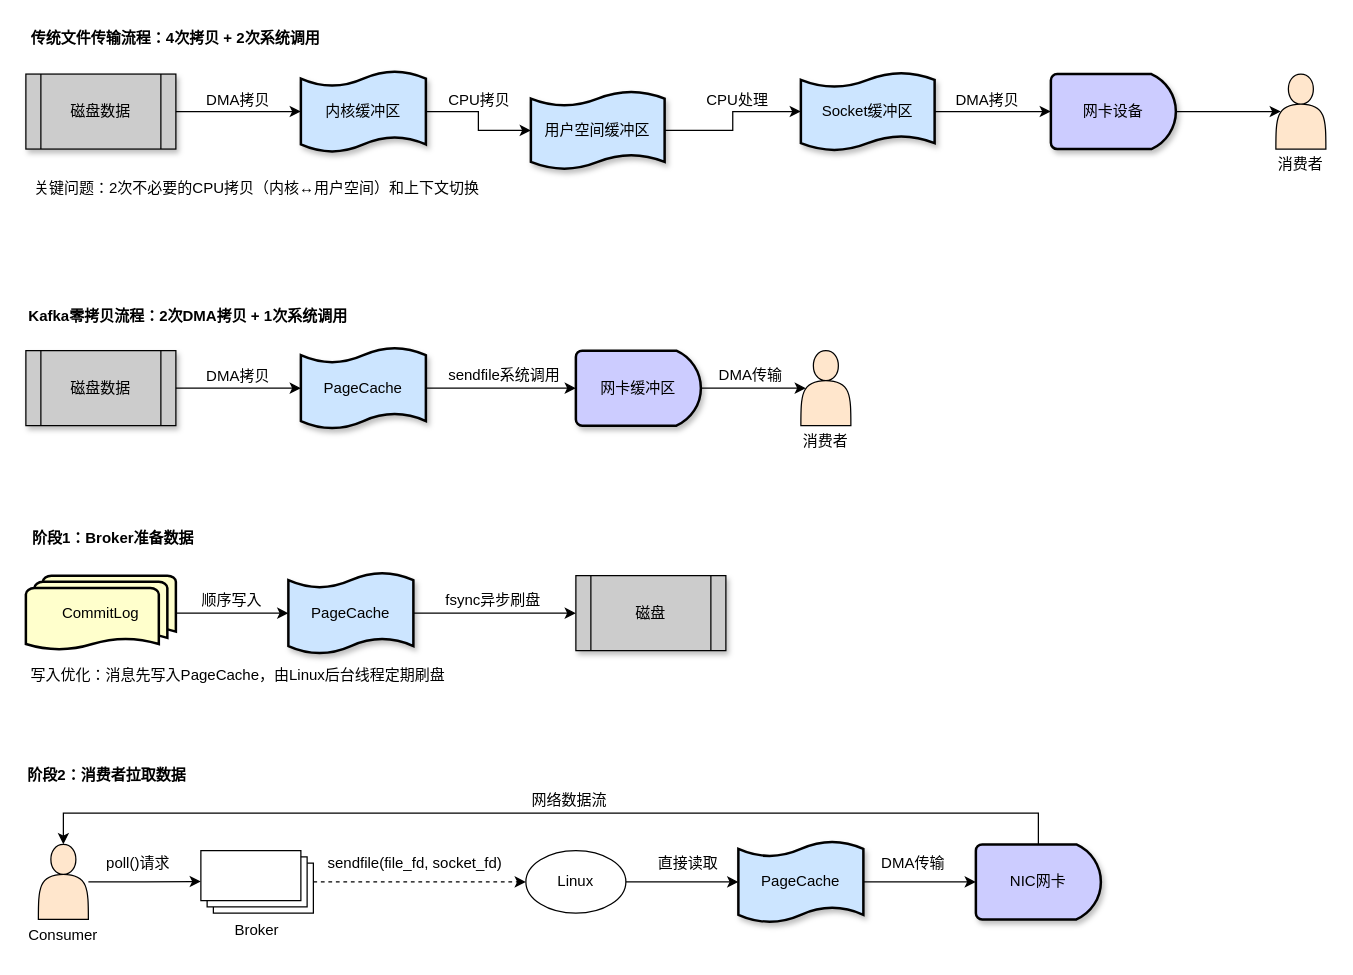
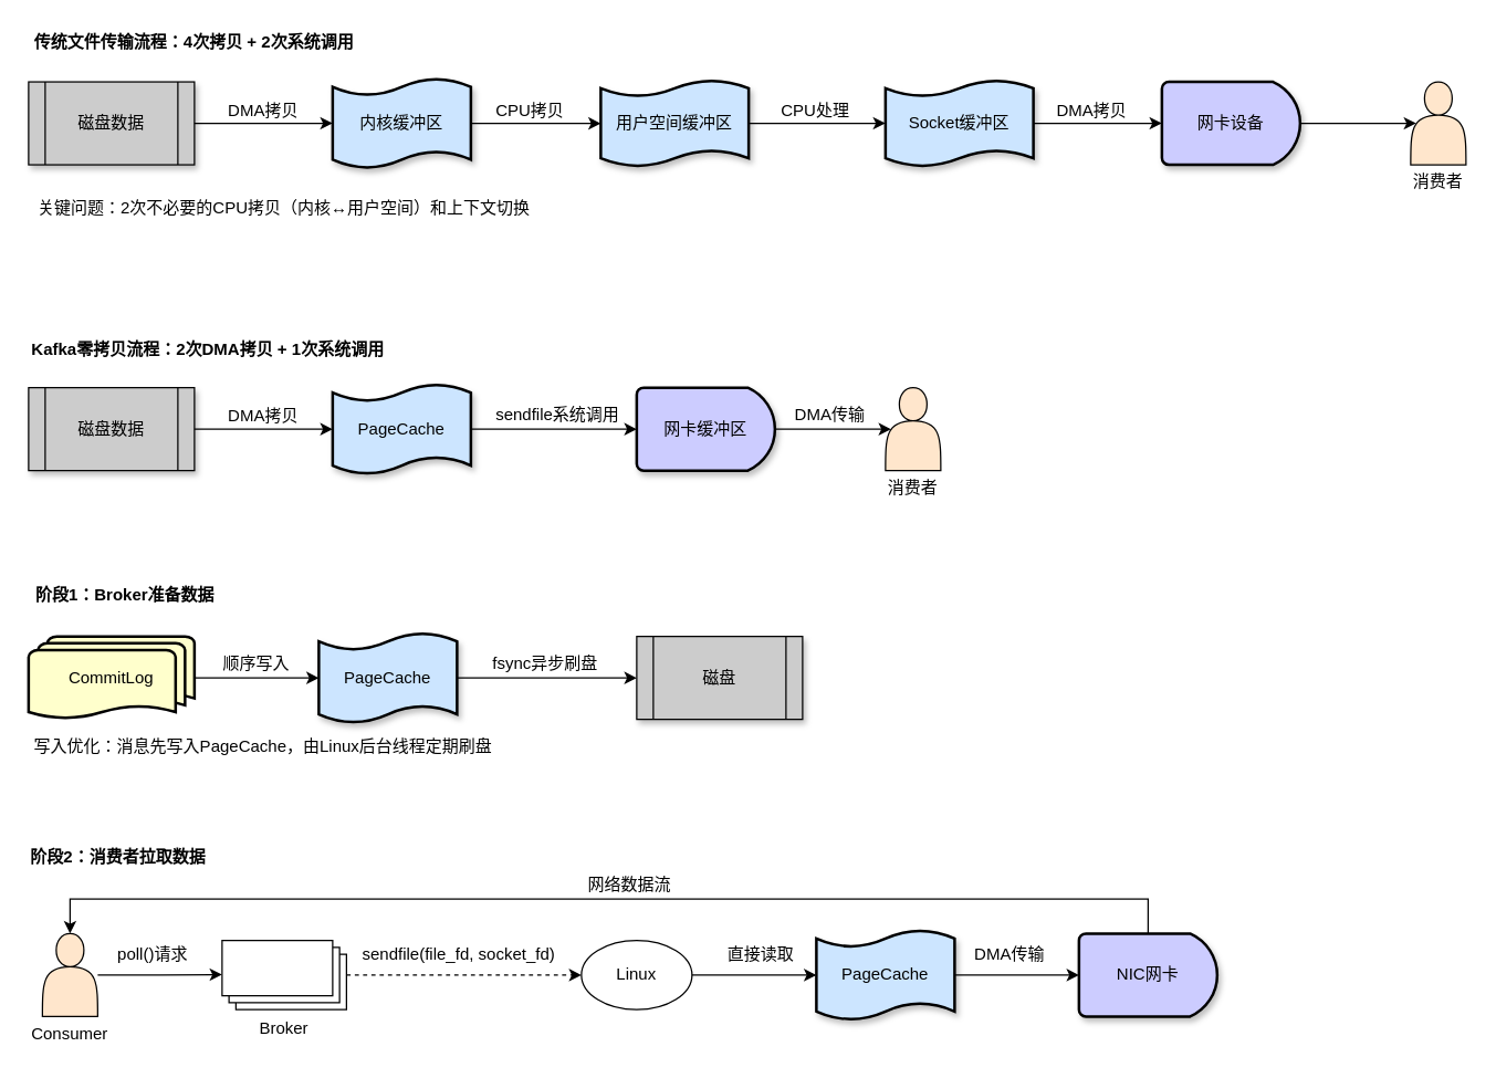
  <mxCell id="0" />
  <mxCell id="1" parent="0" />
  <mxCell id="2" value="消费者" style="text;strokeColor=none;align=center;fillColor=none;html=1;verticalAlign=middle;whiteSpace=wrap;rounded=0;" vertex="1" parent="1"><mxGeometry x="1020" y="121.25" width="40" height="20" as="geometry" /></mxCell>
  <mxCell id="3" value="" style="group" vertex="1" connectable="0" parent="1"><mxGeometry x="20" y="20" width="1040" height="140" as="geometry" /></mxCell>
  <mxCell id="4" value="&lt;b&gt;传统文件传输流程：4次拷贝 + 2次系统调用&lt;/b&gt;" style="text;strokeColor=none;align=center;fillColor=none;html=1;verticalAlign=middle;whiteSpace=wrap;rounded=0;" vertex="1" parent="3"><mxGeometry width="240" height="20" as="geometry" /></mxCell>
  <mxCell id="5" value="" style="group" vertex="1" connectable="0" parent="3"><mxGeometry y="36.25" width="1040" height="103.75" as="geometry" /></mxCell>
  <mxCell id="6" value="网卡设备" style="strokeWidth=2;html=1;shape=mxgraph.flowchart.delay;whiteSpace=wrap;fillColor=#CCCCFF;shadow=1;" vertex="1" parent="5"><mxGeometry x="820" y="2.5" width="100" height="60" as="geometry" /></mxCell>
  <mxCell id="7" value="磁盘数据" style="shape=process;whiteSpace=wrap;html=1;backgroundOutline=1;shadow=1;fillColor=#CCCCCC;" vertex="1" parent="5"><mxGeometry y="2.5" width="120" height="60" as="geometry" /></mxCell>
  <mxCell id="8" value="" style="shape=actor;whiteSpace=wrap;html=1;fillColor=#FFE6CC;" vertex="1" parent="5"><mxGeometry x="1000" y="2.5" width="40" height="60" as="geometry" /></mxCell>
  <mxCell id="9" style="edgeStyle=orthogonalEdgeStyle;rounded=0;orthogonalLoop=1;jettySize=auto;html=1;exitX=1;exitY=0.5;exitDx=0;exitDy=0;exitPerimeter=0;" edge="1" parent="5" source="10" target="11"><mxGeometry relative="1" as="geometry" /></mxCell>
  <mxCell id="10" value="内核缓冲区" style="shape=tape;whiteSpace=wrap;html=1;strokeWidth=2;size=0.19;shadow=1;fillColor=#CCE5FF;" vertex="1" parent="5"><mxGeometry x="220" width="100" height="65" as="geometry" /></mxCell>
- <mxCell id="11" value="用户空间缓冲区" style="shape=tape;whiteSpace=wrap;html=1;strokeWidth=2;size=0.19;shadow=1;fillColor=#CCE5FF;" vertex="1" parent="5"><mxGeometry x="404" y="16.25" width="107" height="62.5" as="geometry" /></mxCell>
+ <mxCell id="11" value="用户空间缓冲区" style="shape=tape;whiteSpace=wrap;html=1;strokeWidth=2;size=0.19;shadow=1;fillColor=#CCE5FF;" vertex="1" parent="5"><mxGeometry x="414" y="1.25" width="107" height="62.5" as="geometry" /></mxCell>
  <mxCell id="12" value="Socket缓冲区" style="shape=tape;whiteSpace=wrap;html=1;strokeWidth=2;size=0.19;shadow=1;fillColor=#CCE5FF;" vertex="1" parent="5"><mxGeometry x="620" y="1.25" width="107" height="62.5" as="geometry" /></mxCell>
  <mxCell id="13" style="edgeStyle=orthogonalEdgeStyle;rounded=0;orthogonalLoop=1;jettySize=auto;html=1;exitX=1;exitY=0.5;exitDx=0;exitDy=0;entryX=0;entryY=0.5;entryDx=0;entryDy=0;entryPerimeter=0;" edge="1" parent="5" source="7" target="10"><mxGeometry relative="1" as="geometry" /></mxCell>
  <mxCell id="14" value="DMA拷贝" style="text;strokeColor=none;align=center;fillColor=none;html=1;verticalAlign=middle;whiteSpace=wrap;rounded=0;" vertex="1" parent="5"><mxGeometry x="140" y="13.75" width="60" height="20" as="geometry" /></mxCell>
  <mxCell id="15" value="CPU拷贝" style="text;strokeColor=none;align=center;fillColor=none;html=1;verticalAlign=middle;whiteSpace=wrap;rounded=0;" vertex="1" parent="5"><mxGeometry x="333" y="13.75" width="60" height="20" as="geometry" /></mxCell>
  <mxCell id="16" style="edgeStyle=orthogonalEdgeStyle;rounded=0;orthogonalLoop=1;jettySize=auto;html=1;entryX=0;entryY=0.5;entryDx=0;entryDy=0;entryPerimeter=0;" edge="1" parent="5" source="11" target="12"><mxGeometry relative="1" as="geometry" /></mxCell>
  <mxCell id="17" value="CPU处理" style="text;strokeColor=none;align=center;fillColor=none;html=1;verticalAlign=middle;whiteSpace=wrap;rounded=0;" vertex="1" parent="5"><mxGeometry x="540" y="13.75" width="59" height="20" as="geometry" /></mxCell>
  <mxCell id="18" style="edgeStyle=orthogonalEdgeStyle;rounded=0;orthogonalLoop=1;jettySize=auto;html=1;entryX=0;entryY=0.5;entryDx=0;entryDy=0;entryPerimeter=0;" edge="1" parent="5" source="12" target="6"><mxGeometry relative="1" as="geometry" /></mxCell>
  <mxCell id="19" value="DMA拷贝" style="text;strokeColor=none;align=center;fillColor=none;html=1;verticalAlign=middle;whiteSpace=wrap;rounded=0;" vertex="1" parent="5"><mxGeometry x="740" y="13.75" width="59" height="20" as="geometry" /></mxCell>
  <mxCell id="20" style="edgeStyle=orthogonalEdgeStyle;rounded=0;orthogonalLoop=1;jettySize=auto;html=1;entryX=0.1;entryY=0.5;entryDx=0;entryDy=0;entryPerimeter=0;" edge="1" parent="5" source="6" target="8"><mxGeometry relative="1" as="geometry" /></mxCell>
  <mxCell id="21" value="关键问题：2次不必要的CPU拷贝（内核↔用户空间）和上下文切换" style="text;strokeColor=none;align=center;fillColor=none;html=1;verticalAlign=middle;whiteSpace=wrap;rounded=0;" vertex="1" parent="5"><mxGeometry y="83.75" width="370" height="20" as="geometry" /></mxCell>
  <mxCell id="22" value="" style="group" vertex="1" connectable="0" parent="1"><mxGeometry x="20" y="240" width="660" height="122.5" as="geometry" /></mxCell>
  <mxCell id="23" value="&lt;b&gt;Kafka零拷贝流程：2次DMA拷贝 + 1次系统调用&lt;/b&gt;" style="text;strokeColor=none;align=center;fillColor=none;html=1;verticalAlign=middle;whiteSpace=wrap;rounded=0;" vertex="1" parent="22"><mxGeometry width="260" height="25" as="geometry" /></mxCell>
  <mxCell id="24" value="" style="group" vertex="1" connectable="0" parent="22"><mxGeometry y="37.5" width="660" height="85" as="geometry" /></mxCell>
  <mxCell id="25" value="PageCache" style="shape=tape;whiteSpace=wrap;html=1;strokeWidth=2;size=0.19;shadow=1;fillColor=#CCE5FF;" vertex="1" parent="24"><mxGeometry x="220" width="100" height="65" as="geometry" /></mxCell>
  <mxCell id="26" value="磁盘数据" style="shape=process;whiteSpace=wrap;html=1;backgroundOutline=1;shadow=1;fillColor=#CCCCCC;" vertex="1" parent="24"><mxGeometry y="2.5" width="120" height="60" as="geometry" /></mxCell>
  <mxCell id="27" value="" style="shape=actor;whiteSpace=wrap;html=1;fillColor=#FFE6CC;" vertex="1" parent="24"><mxGeometry x="620" y="2.5" width="40" height="60" as="geometry" /></mxCell>
  <mxCell id="28" value="网卡缓冲区" style="strokeWidth=2;html=1;shape=mxgraph.flowchart.delay;whiteSpace=wrap;fillColor=#CCCCFF;shadow=1;" vertex="1" parent="24"><mxGeometry x="440" y="2.5" width="100" height="60" as="geometry" /></mxCell>
  <mxCell id="29" value="消费者" style="text;strokeColor=none;align=center;fillColor=none;html=1;verticalAlign=middle;whiteSpace=wrap;rounded=0;" vertex="1" parent="24"><mxGeometry x="620" y="65" width="40" height="20" as="geometry" /></mxCell>
  <mxCell id="30" style="edgeStyle=orthogonalEdgeStyle;rounded=0;orthogonalLoop=1;jettySize=auto;html=1;exitX=1;exitY=0.5;exitDx=0;exitDy=0;entryX=0;entryY=0.5;entryDx=0;entryDy=0;entryPerimeter=0;" edge="1" parent="24" source="26" target="25"><mxGeometry relative="1" as="geometry" /></mxCell>
  <mxCell id="31" style="edgeStyle=orthogonalEdgeStyle;rounded=0;orthogonalLoop=1;jettySize=auto;html=1;entryX=0.1;entryY=0.5;entryDx=0;entryDy=0;entryPerimeter=0;" edge="1" parent="24" source="28" target="27"><mxGeometry relative="1" as="geometry" /></mxCell>
  <mxCell id="32" value="DMA拷贝" style="text;strokeColor=none;align=center;fillColor=none;html=1;verticalAlign=middle;whiteSpace=wrap;rounded=0;" vertex="1" parent="24"><mxGeometry x="140" y="12.5" width="60" height="21" as="geometry" /></mxCell>
  <mxCell id="33" value="sendfile系统调用" style="text;strokeColor=none;align=center;fillColor=none;html=1;verticalAlign=middle;whiteSpace=wrap;rounded=0;" vertex="1" parent="24"><mxGeometry x="333" y="12.5" width="100" height="20" as="geometry" /></mxCell>
  <mxCell id="34" style="edgeStyle=orthogonalEdgeStyle;rounded=0;orthogonalLoop=1;jettySize=auto;html=1;entryX=0;entryY=0.5;entryDx=0;entryDy=0;entryPerimeter=0;" edge="1" parent="24" source="25" target="28"><mxGeometry relative="1" as="geometry" /></mxCell>
  <mxCell id="35" value="DMA传输" style="text;strokeColor=none;align=center;fillColor=none;html=1;verticalAlign=middle;whiteSpace=wrap;rounded=0;" vertex="1" parent="24"><mxGeometry x="550" y="12.5" width="60" height="20" as="geometry" /></mxCell>
  <mxCell id="36" value="" style="group" vertex="1" connectable="0" parent="1"><mxGeometry x="20" y="420" width="560" height="130" as="geometry" /></mxCell>
  <mxCell id="37" value="" style="group" vertex="1" connectable="0" parent="36"><mxGeometry width="560" height="102.5" as="geometry" /></mxCell>
  <mxCell id="38" value="CommitLog" style="strokeWidth=2;html=1;shape=mxgraph.flowchart.multi-document;whiteSpace=wrap;fillColor=#FFFFCC;" vertex="1" parent="37"><mxGeometry y="40" width="120" height="60" as="geometry" /></mxCell>
  <mxCell id="39" style="edgeStyle=orthogonalEdgeStyle;rounded=0;orthogonalLoop=1;jettySize=auto;html=1;exitX=1;exitY=0.5;exitDx=0;exitDy=0;exitPerimeter=0;entryX=0;entryY=0.5;entryDx=0;entryDy=0;" edge="1" parent="37" source="40" target="41"><mxGeometry relative="1" as="geometry" /></mxCell>
  <mxCell id="40" value="PageCache" style="shape=tape;whiteSpace=wrap;html=1;strokeWidth=2;size=0.19;shadow=1;fillColor=#CCE5FF;" vertex="1" parent="37"><mxGeometry x="210" y="37.5" width="100" height="65" as="geometry" /></mxCell>
  <mxCell id="41" value="磁盘" style="shape=process;whiteSpace=wrap;html=1;backgroundOutline=1;shadow=1;fillColor=#CCCCCC;" vertex="1" parent="37"><mxGeometry x="440" y="40" width="120" height="60" as="geometry" /></mxCell>
  <mxCell id="42" style="edgeStyle=orthogonalEdgeStyle;rounded=0;orthogonalLoop=1;jettySize=auto;html=1;entryX=0;entryY=0.5;entryDx=0;entryDy=0;entryPerimeter=0;" edge="1" parent="37" source="38" target="40"><mxGeometry relative="1" as="geometry" /></mxCell>
  <mxCell id="43" value="顺序写入" style="text;strokeColor=none;align=center;fillColor=none;html=1;verticalAlign=middle;whiteSpace=wrap;rounded=0;" vertex="1" parent="37"><mxGeometry x="140" y="50" width="50" height="20" as="geometry" /></mxCell>
  <mxCell id="44" value="fsync异步刷盘" style="text;strokeColor=none;align=center;fillColor=none;html=1;verticalAlign=middle;whiteSpace=wrap;rounded=0;" vertex="1" parent="37"><mxGeometry x="333.5" y="50" width="80" height="20" as="geometry" /></mxCell>
  <mxCell id="45" value="&lt;b&gt;阶段1：Broker准备数据&lt;/b&gt;" style="text;strokeColor=none;align=center;fillColor=none;html=1;verticalAlign=middle;whiteSpace=wrap;rounded=0;" vertex="1" parent="37"><mxGeometry width="140" height="20" as="geometry" /></mxCell>
  <mxCell id="46" value="写入优化：消息先写入PageCache，由Linux后台线程定期刷盘" style="text;strokeColor=none;align=center;fillColor=none;html=1;verticalAlign=middle;whiteSpace=wrap;rounded=0;" vertex="1" parent="36"><mxGeometry y="110" width="340" height="20" as="geometry" /></mxCell>
  <mxCell id="47" value="" style="group" vertex="1" connectable="0" parent="1"><mxGeometry x="20" y="610" width="860" height="147.5" as="geometry" /></mxCell>
  <mxCell id="48" value="Consumer" style="text;strokeColor=none;align=center;fillColor=none;html=1;verticalAlign=middle;whiteSpace=wrap;rounded=0;" vertex="1" parent="47"><mxGeometry y="127.5" width="60" height="20" as="geometry" /></mxCell>
  <mxCell id="49" style="edgeStyle=orthogonalEdgeStyle;rounded=0;orthogonalLoop=1;jettySize=auto;html=1;" edge="1" parent="47" source="50"><mxGeometry relative="1" as="geometry"><mxPoint x="140" y="94.66" as="targetPoint" /><mxPoint x="60" y="94.66" as="sourcePoint" /></mxGeometry></mxCell>
  <mxCell id="50" value="" style="shape=actor;whiteSpace=wrap;html=1;fillColor=#FFE6CC;" vertex="1" parent="47"><mxGeometry x="10" y="65" width="40" height="60" as="geometry" /></mxCell>
  <mxCell id="51" style="edgeStyle=orthogonalEdgeStyle;rounded=0;orthogonalLoop=1;jettySize=auto;html=1;entryX=0;entryY=0.5;entryDx=0;entryDy=0;dashed=1;" edge="1" parent="47" source="52" target="53"><mxGeometry relative="1" as="geometry" /></mxCell>
  <mxCell id="52" value="Broker" style="verticalLabelPosition=bottom;verticalAlign=top;html=1;shape=mxgraph.basic.layered_rect;dx=10;outlineConnect=0;whiteSpace=wrap;" vertex="1" parent="47"><mxGeometry x="140" y="70" width="90" height="50" as="geometry" /></mxCell>
  <mxCell id="53" value="Linux" style="ellipse;whiteSpace=wrap;html=1;" vertex="1" parent="47"><mxGeometry x="400" y="70" width="80" height="50" as="geometry" /></mxCell>
  <mxCell id="54" value="PageCache" style="shape=tape;whiteSpace=wrap;html=1;strokeWidth=2;size=0.19;shadow=1;fillColor=#CCE5FF;" vertex="1" parent="47"><mxGeometry x="570" y="62.5" width="100" height="65" as="geometry" /></mxCell>
  <mxCell id="55" value="poll()请求" style="text;strokeColor=none;align=center;fillColor=none;html=1;verticalAlign=middle;whiteSpace=wrap;rounded=0;" vertex="1" parent="47"><mxGeometry x="60" y="70" width="60" height="20" as="geometry" /></mxCell>
  <mxCell id="56" value="sendfile(file_fd, socket_fd)" style="text;strokeColor=none;align=center;fillColor=none;html=1;verticalAlign=middle;whiteSpace=wrap;rounded=0;" vertex="1" parent="47"><mxGeometry x="238.5" y="70" width="145" height="20" as="geometry" /></mxCell>
  <mxCell id="57" style="edgeStyle=orthogonalEdgeStyle;rounded=0;orthogonalLoop=1;jettySize=auto;html=1;entryX=0;entryY=0.5;entryDx=0;entryDy=0;entryPerimeter=0;" edge="1" parent="47" source="53" target="54"><mxGeometry relative="1" as="geometry" /></mxCell>
  <mxCell id="58" value="直接读取" style="text;strokeColor=none;align=center;fillColor=none;html=1;verticalAlign=middle;whiteSpace=wrap;rounded=0;" vertex="1" parent="47"><mxGeometry x="500" y="70" width="60" height="20" as="geometry" /></mxCell>
  <mxCell id="59" style="edgeStyle=orthogonalEdgeStyle;rounded=0;orthogonalLoop=1;jettySize=auto;html=1;entryX=0.5;entryY=0;entryDx=0;entryDy=0;" edge="1" parent="47" source="60" target="50"><mxGeometry relative="1" as="geometry"><Array as="points"><mxPoint x="810" y="40" /><mxPoint x="30" y="40" /></Array></mxGeometry></mxCell>
  <mxCell id="60" value="NIC网卡" style="strokeWidth=2;html=1;shape=mxgraph.flowchart.delay;whiteSpace=wrap;fillColor=#CCCCFF;shadow=1;" vertex="1" parent="47"><mxGeometry x="760" y="65" width="100" height="60" as="geometry" /></mxCell>
  <mxCell id="61" value="DMA传输" style="text;strokeColor=none;align=center;fillColor=none;html=1;verticalAlign=middle;whiteSpace=wrap;rounded=0;" vertex="1" parent="47"><mxGeometry x="680" y="70" width="60" height="20" as="geometry" /></mxCell>
  <mxCell id="62" style="edgeStyle=orthogonalEdgeStyle;rounded=0;orthogonalLoop=1;jettySize=auto;html=1;exitX=1;exitY=0.5;exitDx=0;exitDy=0;exitPerimeter=0;entryX=0;entryY=0.5;entryDx=0;entryDy=0;entryPerimeter=0;" edge="1" parent="47" source="54" target="60"><mxGeometry relative="1" as="geometry" /></mxCell>
  <mxCell id="63" value="网络数据流" style="text;strokeColor=none;align=center;fillColor=none;html=1;verticalAlign=middle;whiteSpace=wrap;rounded=0;" vertex="1" parent="47"><mxGeometry x="400" y="20" width="70" height="20" as="geometry" /></mxCell>
  <mxCell id="64" value="&lt;b&gt;阶段2：消费者拉取数据&lt;/b&gt;" style="text;strokeColor=none;align=center;fillColor=none;html=1;verticalAlign=middle;whiteSpace=wrap;rounded=0;" vertex="1" parent="47"><mxGeometry width="130" height="20" as="geometry" /></mxCell>
